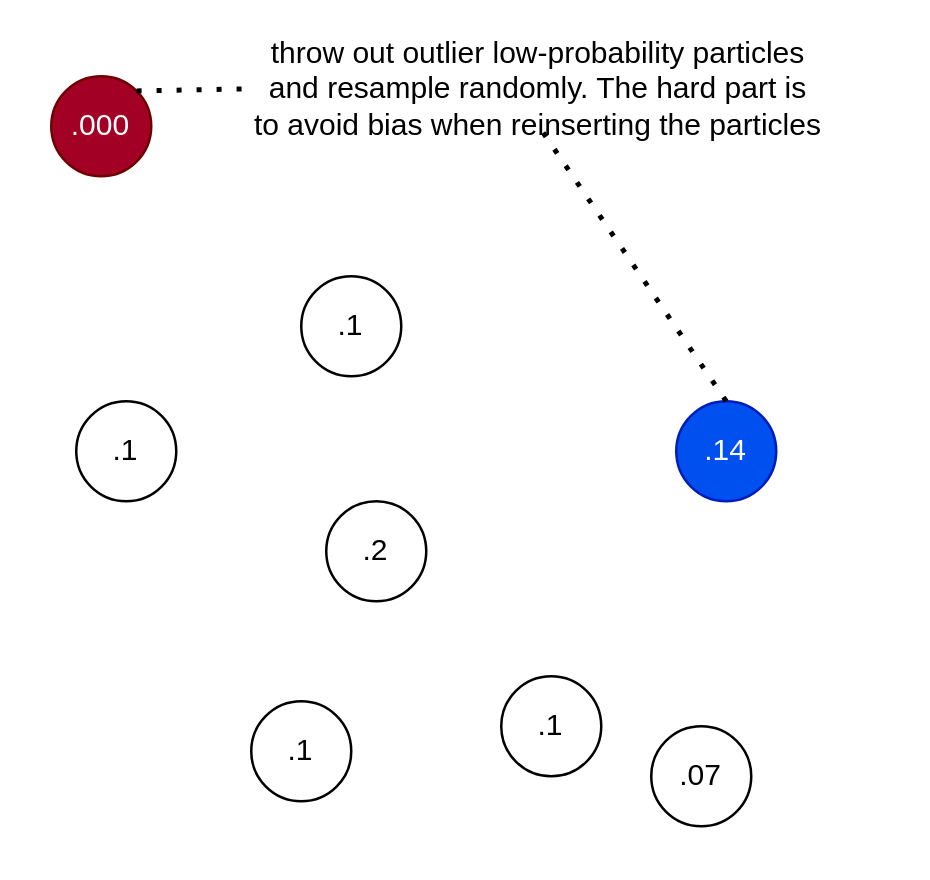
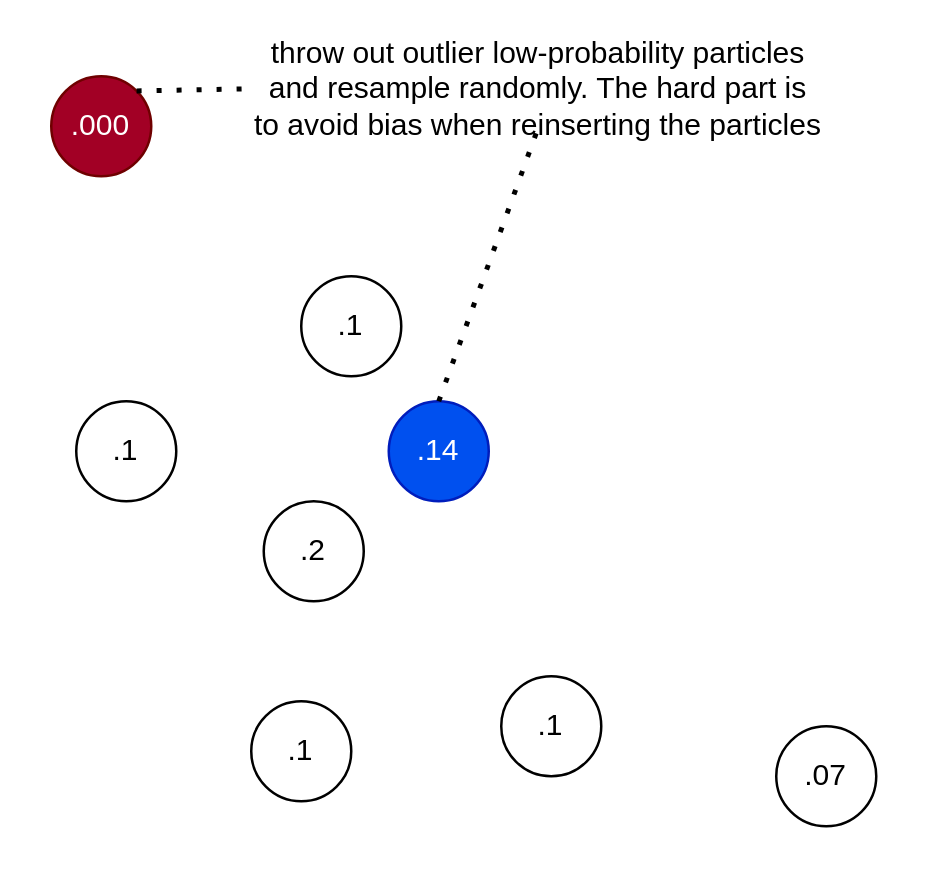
  <mxCell id="0" />
  <mxCell id="1" parent="0" />
  <mxCell id="2" value=".1" style="ellipse;whiteSpace=wrap;html=1;aspect=fixed;" vertex="1" parent="1"><mxGeometry x="30" y="160" width="40" height="40" as="geometry" /></mxCell>
  <mxCell id="3" value=".1" style="ellipse;whiteSpace=wrap;html=1;aspect=fixed;" vertex="1" parent="1"><mxGeometry x="120" y="110" width="40" height="40" as="geometry" /></mxCell>
- <mxCell id="4" value=".2" style="ellipse;whiteSpace=wrap;html=1;aspect=fixed;" vertex="1" parent="1"><mxGeometry x="130" y="200" width="40" height="40" as="geometry" /></mxCell>
+ <mxCell id="4" value=".2" style="ellipse;whiteSpace=wrap;html=1;aspect=fixed;" vertex="1" parent="1"><mxGeometry x="105" y="200" width="40" height="40" as="geometry" /></mxCell>
  <mxCell id="5" value=".1" style="ellipse;whiteSpace=wrap;html=1;aspect=fixed;" vertex="1" parent="1"><mxGeometry x="100" y="280" width="40" height="40" as="geometry" /></mxCell>
  <mxCell id="6" value=".1" style="ellipse;whiteSpace=wrap;html=1;aspect=fixed;" vertex="1" parent="1"><mxGeometry x="200" y="270" width="40" height="40" as="geometry" /></mxCell>
  <mxCell id="7" value=".000" style="ellipse;whiteSpace=wrap;html=1;aspect=fixed;fillColor=#a20025;fontColor=#ffffff;strokeColor=#6F0000;" vertex="1" parent="1"><mxGeometry x="20" y="30" width="40" height="40" as="geometry" /></mxCell>
- <mxCell id="8" value=".07" style="ellipse;whiteSpace=wrap;html=1;aspect=fixed;" vertex="1" parent="1"><mxGeometry x="260" y="290" width="40" height="40" as="geometry" /></mxCell>
+ <mxCell id="8" value=".07" style="ellipse;whiteSpace=wrap;html=1;aspect=fixed;" vertex="1" parent="1"><mxGeometry x="310" y="290" width="40" height="40" as="geometry" /></mxCell>
  <mxCell id="9" value="throw out outlier low-probability particles and resample randomly. The hard part is to avoid bias when reinserting the particles" style="text;html=1;strokeColor=none;fillColor=none;align=center;verticalAlign=middle;whiteSpace=wrap;rounded=0;" vertex="1" parent="1"><mxGeometry x="100" y="20" width="230" height="30" as="geometry" /></mxCell>
  <mxCell id="10" value="" style="endArrow=none;dashed=1;html=1;dashPattern=1 3;strokeWidth=2;entryX=0;entryY=0.5;entryDx=0;entryDy=0;exitX=1;exitY=0;exitDx=0;exitDy=0;" edge="1" parent="1" source="7" target="9"><mxGeometry width="50" height="50" relative="1" as="geometry"><mxPoint x="150" y="190" as="sourcePoint" /><mxPoint x="200" y="140" as="targetPoint" /></mxGeometry></mxCell>
- <mxCell id="11" value=".14" style="ellipse;whiteSpace=wrap;html=1;aspect=fixed;fillColor=#0050ef;fontColor=#ffffff;strokeColor=#001DBC;" vertex="1" parent="1"><mxGeometry x="270" y="160" width="40" height="40" as="geometry" /></mxCell>
+ <mxCell id="11" value=".14" style="ellipse;whiteSpace=wrap;html=1;aspect=fixed;fillColor=#0050ef;fontColor=#ffffff;strokeColor=#001DBC;" vertex="1" parent="1"><mxGeometry x="155" y="160" width="40" height="40" as="geometry" /></mxCell>
  <mxCell id="12" value="" style="endArrow=none;dashed=1;html=1;dashPattern=1 3;strokeWidth=2;entryX=0.5;entryY=1;entryDx=0;entryDy=0;exitX=0.5;exitY=0;exitDx=0;exitDy=0;" edge="1" parent="1" source="11" target="9"><mxGeometry width="50" height="50" relative="1" as="geometry"><mxPoint x="170" y="130" as="sourcePoint" /><mxPoint x="220" y="80" as="targetPoint" /></mxGeometry></mxCell>
